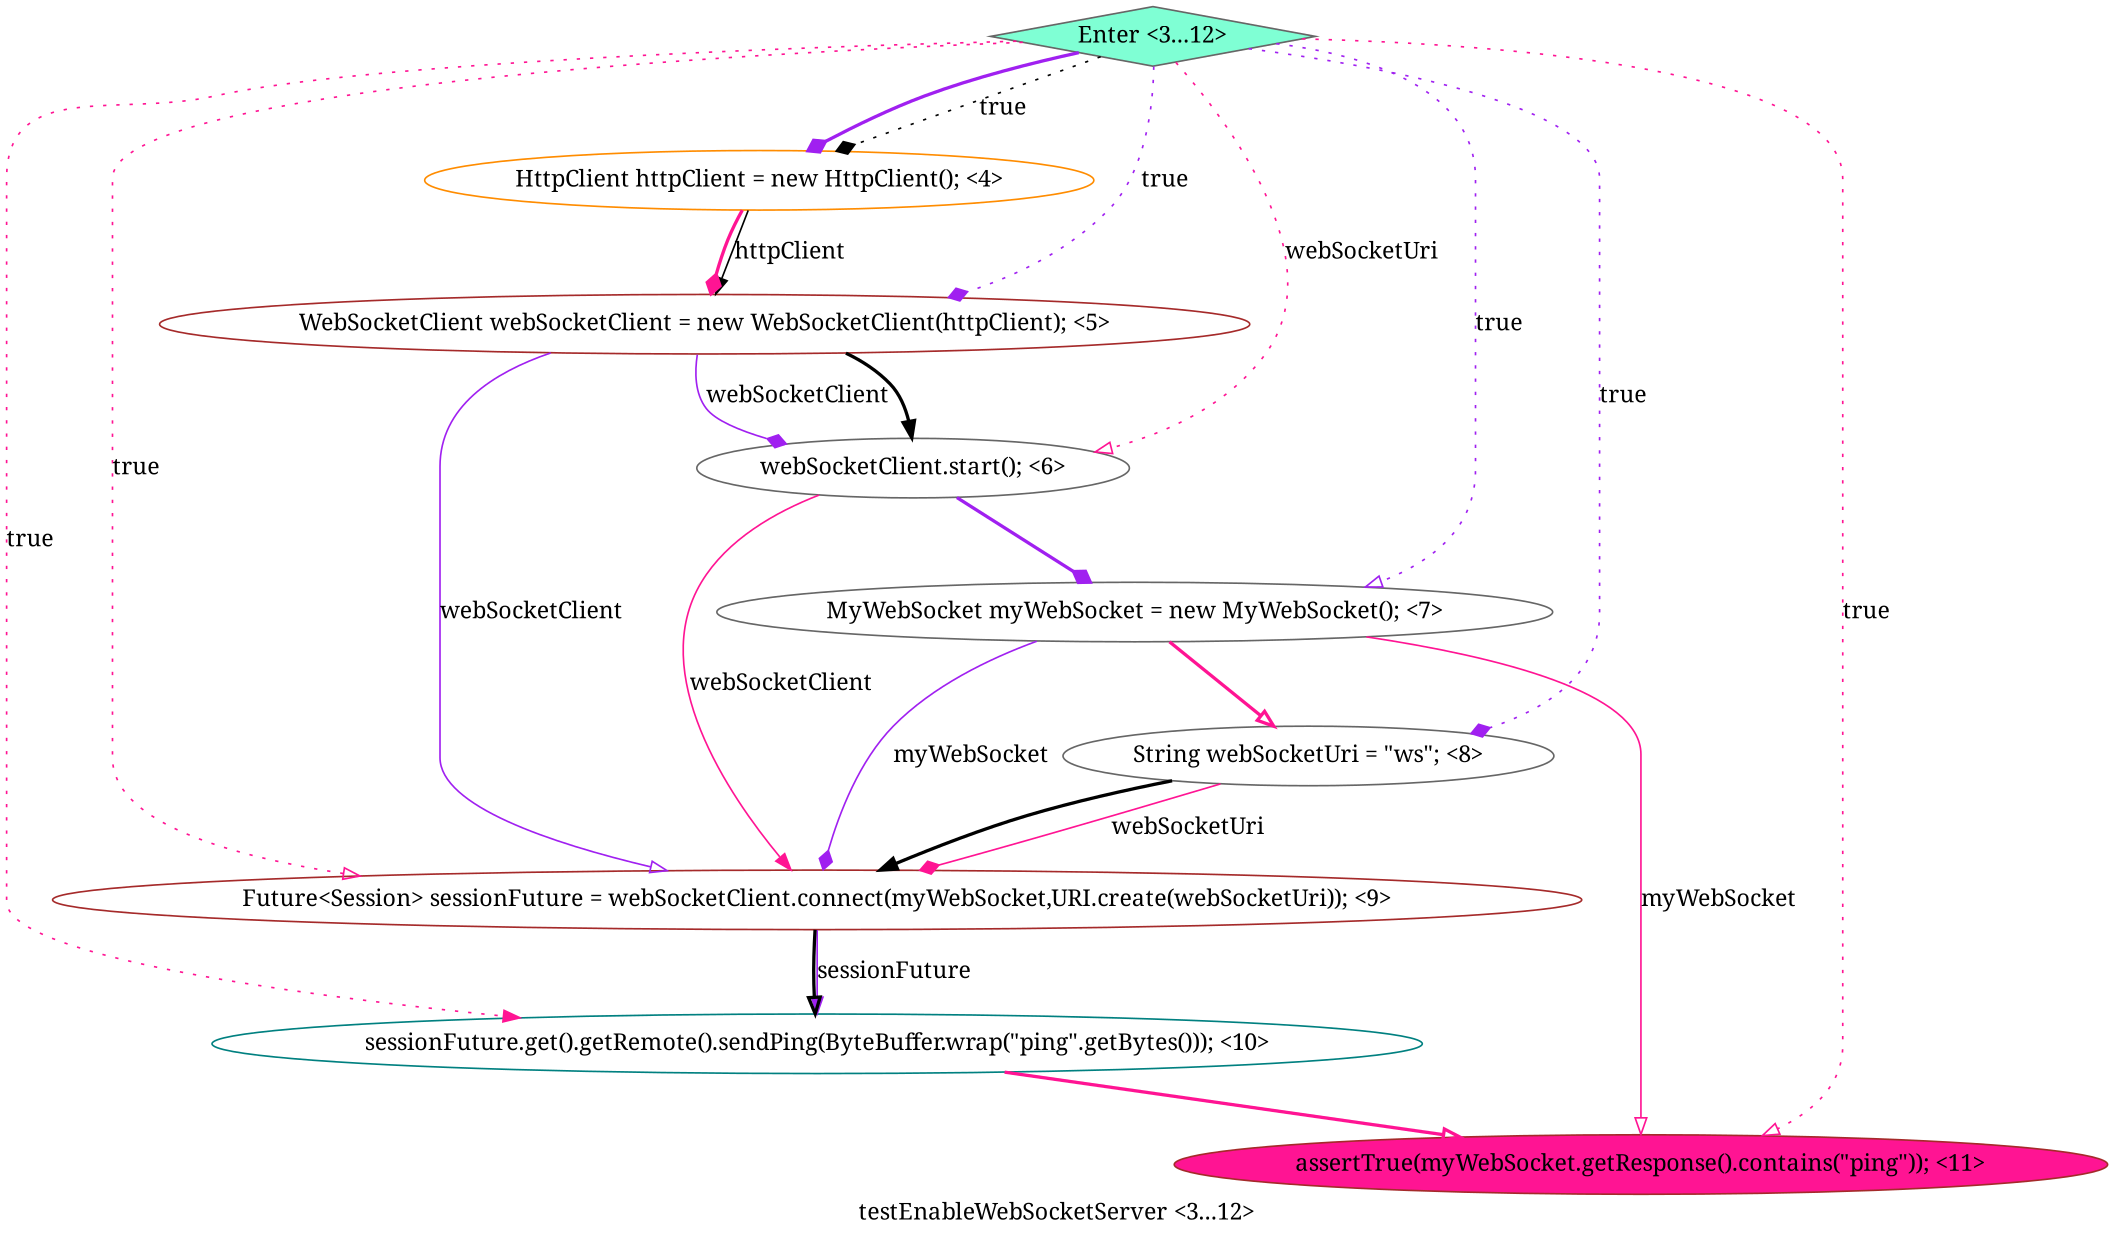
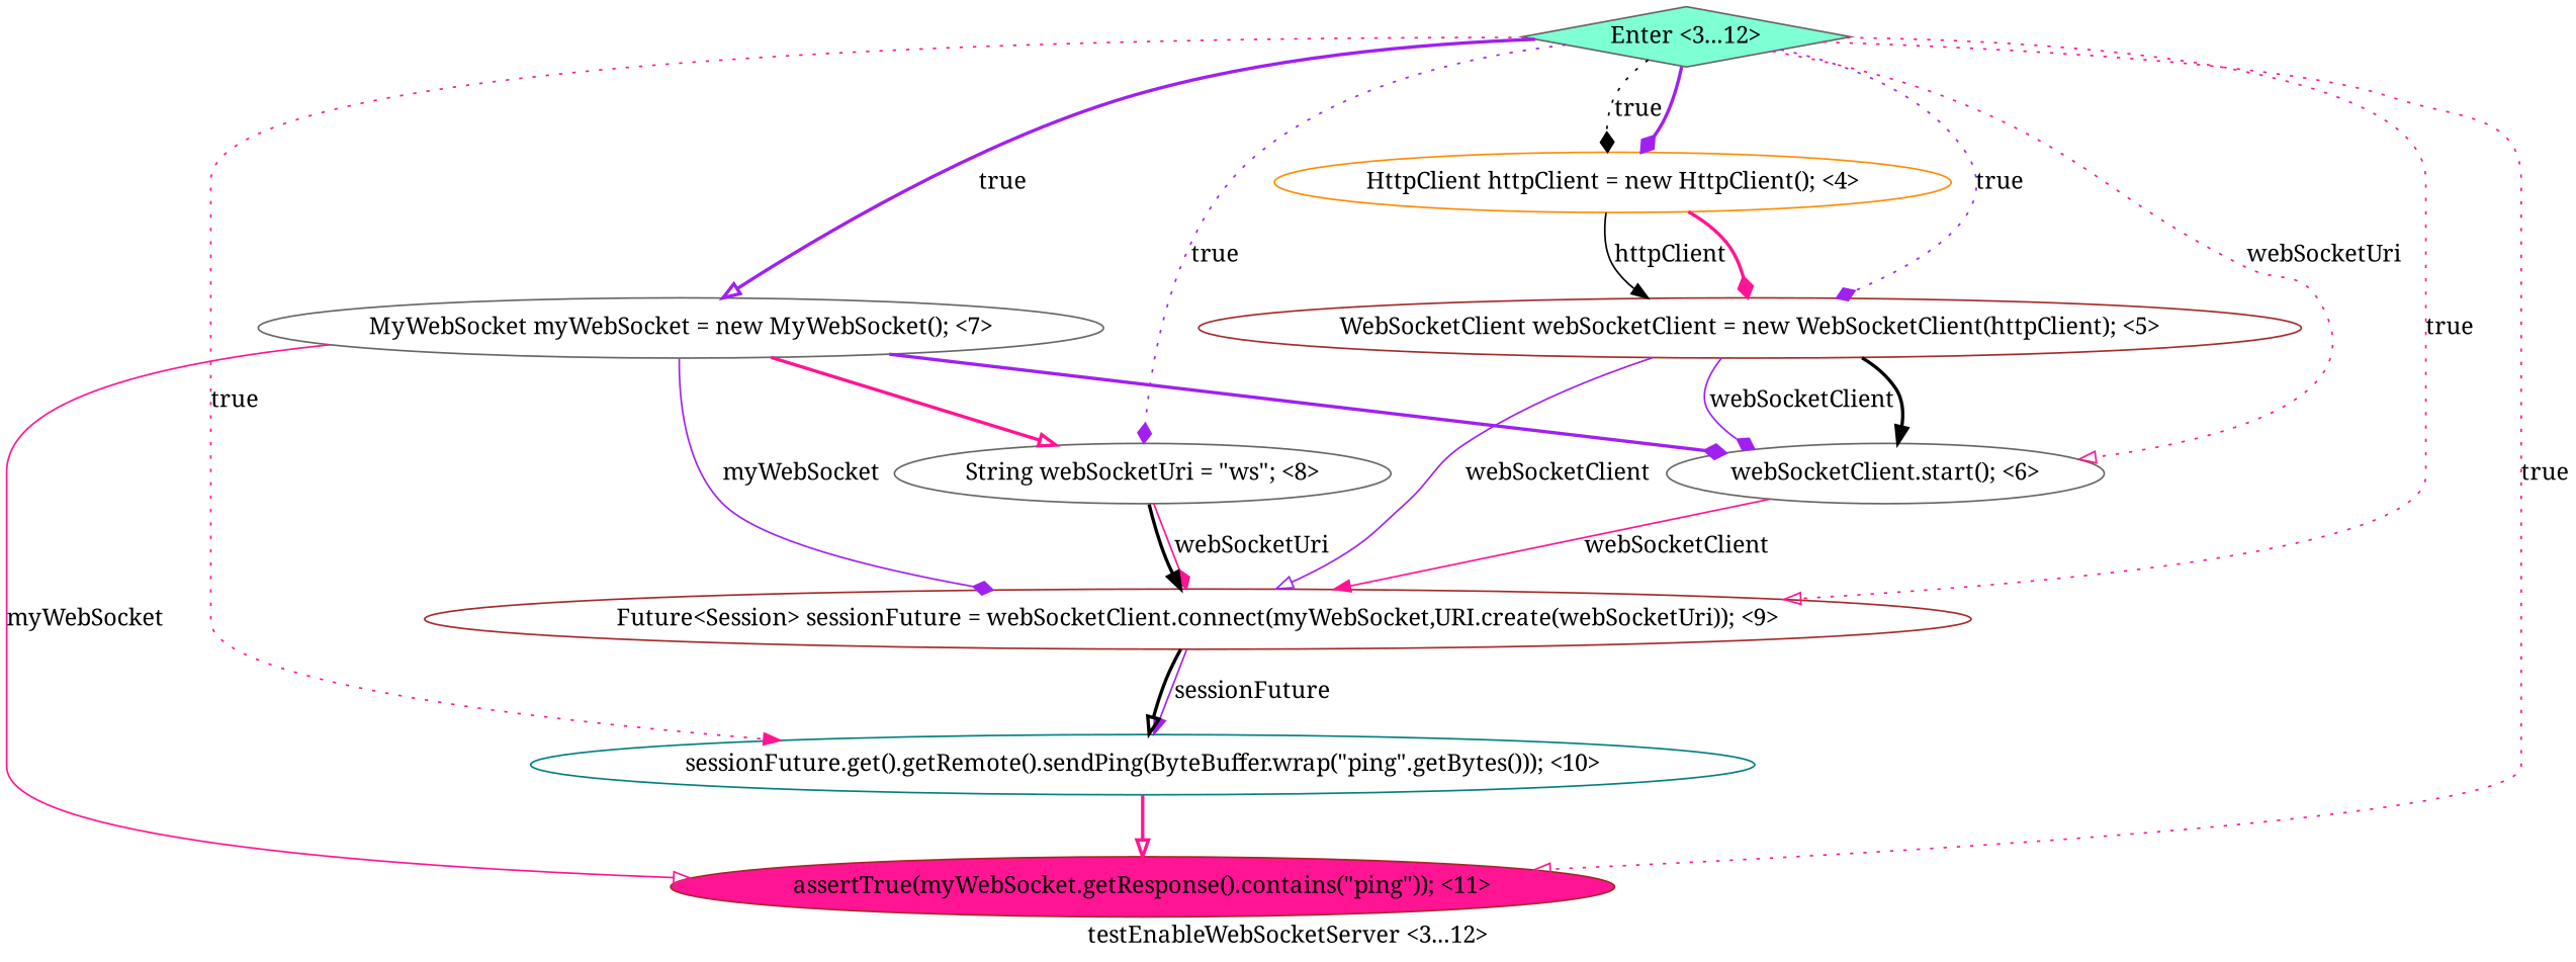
  digraph {
    fontname="Noto Serif"
    label="testEnableWebSocketServer <3...12>"
    node [color=gray40 fillcolor=white fontname="Noto Serif" shape=ellipse style=filled]
    edge [arrowhead=onormal color=deeppink fontname="Noto Serif" style=bold]
    n1 [color=teal label="sessionFuture.get().getRemote().sendPing(ByteBuffer.wrap(\"ping\".getBytes())); <10>"]
    n2 [color=brown fillcolor=deeppink label="assertTrue(myWebSocket.getResponse().contains(\"ping\")); <11>"]
    n3 [label="webSocketClient.start(); <6>"]
    n4 [color=brown label="Future<Session> sessionFuture = webSocketClient.connect(myWebSocket,URI.create(webSocketUri)); <9>"]
    n5 [label="MyWebSocket myWebSocket = new MyWebSocket(); <7>"]
    n6 [label="String webSocketUri = \"ws\"; <8>"]
    n7 [color=darkorange label="HttpClient httpClient = new HttpClient(); <4>"]
    n8 [color=brown label="WebSocketClient webSocketClient = new WebSocketClient(httpClient); <5>"]
    n9 [fillcolor=aquamarine label="Enter <3...12>" shape=diamond]
    n1 -> n2
    n3 -> n4 [arrowhead=normal label=webSocketClient style=solid]
-   n3 -> n5 [arrowhead=diamond color=purple]
+   n5 -> n3 [arrowhead=diamond color=purple]
    n4 -> n1 [arrowhead=normal color=purple label=sessionFuture style=solid]
    n4 -> n1 [color=black]
    n5 -> n2 [label=myWebSocket style=solid]
    n5 -> n4 [arrowhead=diamond color=purple label=myWebSocket style=solid]
    n5 -> n6
    n6 -> n4 [arrowhead=diamond label=webSocketUri style=solid]
    n6 -> n4 [arrowhead=normal color=black]
    n7 -> n8 [arrowhead=normal color=black label=httpClient style=solid]
    n7 -> n8 [arrowhead=diamond]
    n8 -> n3 [arrowhead=diamond color=purple label=webSocketClient style=solid]
    n8 -> n3 [arrowhead=normal color=black]
    n8 -> n4 [color=purple label=webSocketClient style=solid]
    n9 -> n1 [arrowhead=normal label=true style=dotted]
    n9 -> n2 [label=true style=dotted]
    n9 -> n3 [label=webSocketUri style=dotted]
    n9 -> n4 [label=true style=dotted]
-   n9 -> n5 [color=purple label=true style=dotted]
+   n9 -> n5 [color=purple label=true]
    n9 -> n6 [arrowhead=diamond color=purple label=true style=dotted]
    n9 -> n7 [arrowhead=diamond color=black label=true style=dotted]
    n9 -> n7 [arrowhead=diamond color=purple]
    n9 -> n8 [arrowhead=diamond color=purple label=true style=dotted]
  }
